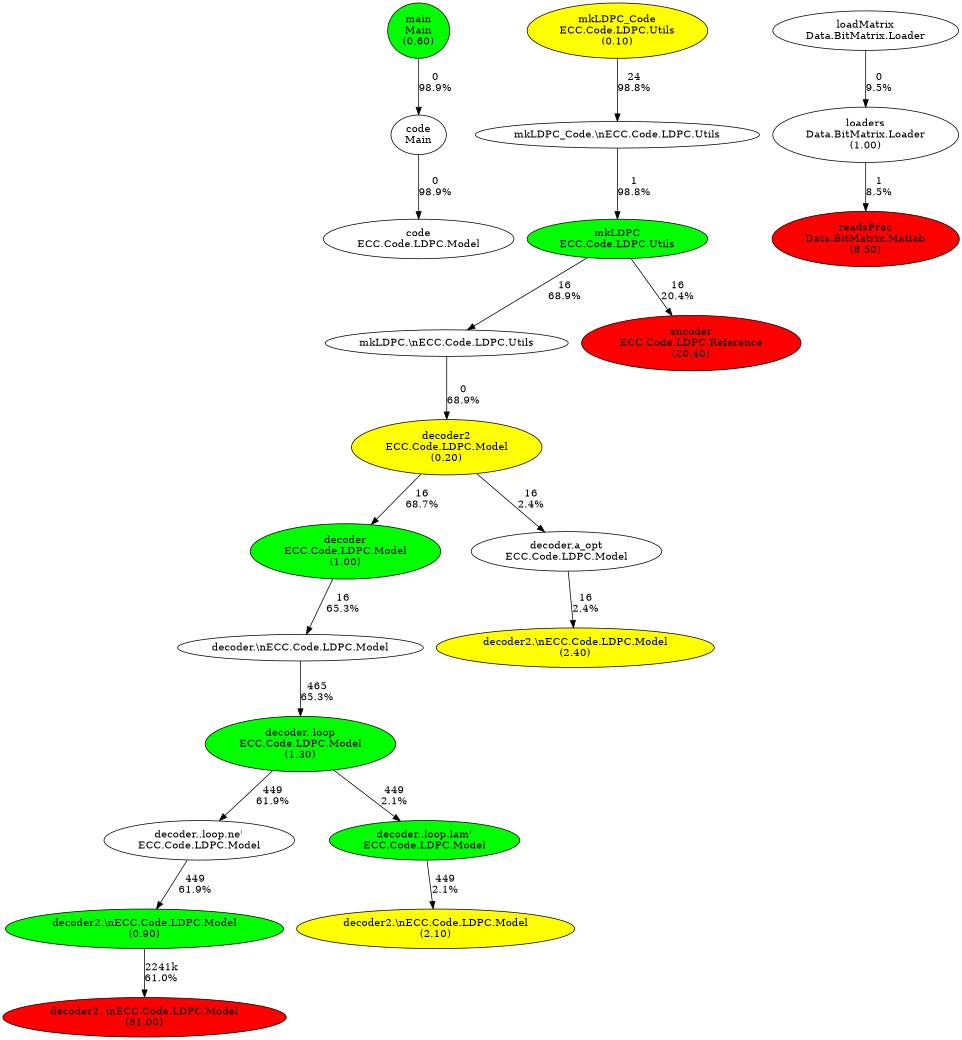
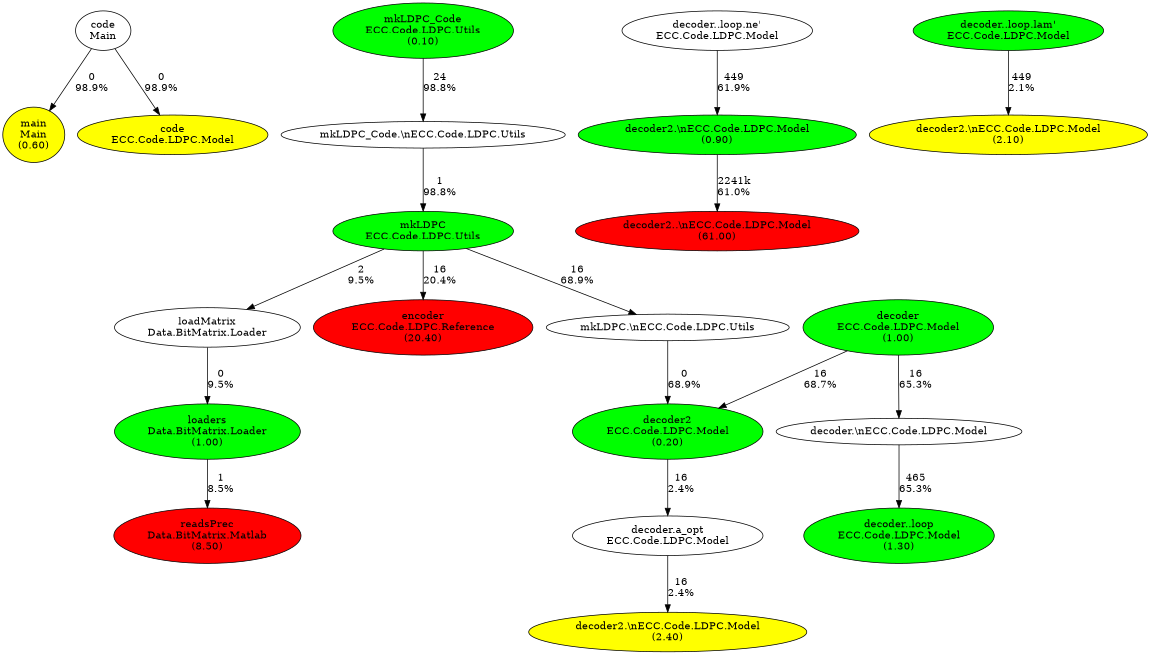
  digraph {
    node [fillcolor=green shape=ellipse style=filled]
-   n1 [label="main\nMain\n(0.60)"]
+   n1 [fillcolor=yellow label="main\nMain\n(0.60)"]
    n2 [fillcolor=white label="code\nMain"]
-   n3 [fillcolor=white label="code\nECC.Code.LDPC.Model"]
-   n4 [fillcolor=yellow label="mkLDPC_Code\nECC.Code.LDPC.Utils\n(0.10)"]
+   n3 [fillcolor=yellow label="code\nECC.Code.LDPC.Model"]
+   n4 [label="mkLDPC_Code\nECC.Code.LDPC.Utils\n(0.10)"]
    n5 [fillcolor=white label="mkLDPC_Code.\\nECC.Code.LDPC.Utils"]
    n6 [label="mkLDPC\nECC.Code.LDPC.Utils"]
    n7 [fillcolor=white label="mkLDPC.\\nECC.Code.LDPC.Utils"]
    n8 [fillcolor=red label="encoder\nECC.Code.LDPC.Reference\n(20.40)"]
    n9 [fillcolor=white label="loadMatrix\nData.BitMatrix.Loader"]
-   n10 [fillcolor=yellow label="decoder2\nECC.Code.LDPC.Model\n(0.20)"]
-   n11 [fillcolor=white label="loaders\nData.BitMatrix.Loader\n(1.00)"]
+   n10 [label="decoder2\nECC.Code.LDPC.Model\n(0.20)"]
+   n11 [label="loaders\nData.BitMatrix.Loader\n(1.00)"]
    n12 [label="decoder\nECC.Code.LDPC.Model\n(1.00)"]
    n13 [fillcolor=white label="decoder.a_opt\nECC.Code.LDPC.Model"]
    n14 [fillcolor=white label="decoder.\\nECC.Code.LDPC.Model"]
    n15 [fillcolor=yellow label="decoder2.\\nECC.Code.LDPC.Model\n(2.40)"]
    n16 [label="decoder.\.loop\nECC.Code.LDPC.Model\n(1.30)"]
    n17 [fillcolor=white label="decoder.\.loop.ne'\nECC.Code.LDPC.Model"]
    n18 [label="decoder.\.loop.lam'\nECC.Code.LDPC.Model"]
    n19 [label="decoder2.\\nECC.Code.LDPC.Model\n(0.90)"]
    n20 [fillcolor=yellow label="decoder2.\\nECC.Code.LDPC.Model\n(2.10)"]
    n21 [fillcolor=red label="decoder2.\.\\nECC.Code.LDPC.Model\n(61.00)"]
    n22 [fillcolor=red label="readsPrec\nData.BitMatrix.Matlab\n(8.50)"]
-   n1 -> n2 [label="0\n98.9%"]
+   n2 -> n1 [label="0\n98.9%"]
    n2 -> n3 [label="0\n98.9%"]
    n4 -> n5 [label="24\n98.8%"]
    n5 -> n6 [label="1\n98.8%"]
    n6 -> n7 [label="16\n68.9%"]
    n6 -> n8 [label="16\n20.4%"]
+   n6 -> n9 [label="2\n9.5%"]
    n7 -> n10 [label="0\n68.9%"]
    n9 -> n11 [label="0\n9.5%"]
-   n10 -> n12 [label="16\n68.7%"]
+   n12 -> n10 [label="16\n68.7%"]
    n10 -> n13 [label="16\n2.4%"]
    n11 -> n22 [label="1\n8.5%"]
    n12 -> n14 [label="16\n65.3%"]
    n13 -> n15 [label="16\n2.4%"]
    n14 -> n16 [label="465\n65.3%"]
-   n16 -> n17 [label="449\n61.9%"]
-   n16 -> n18 [label="449\n2.1%"]
    n17 -> n19 [label="449\n61.9%"]
    n18 -> n20 [label="449\n2.1%"]
    n19 -> n21 [label="2241k\n61.0%"]
  }
